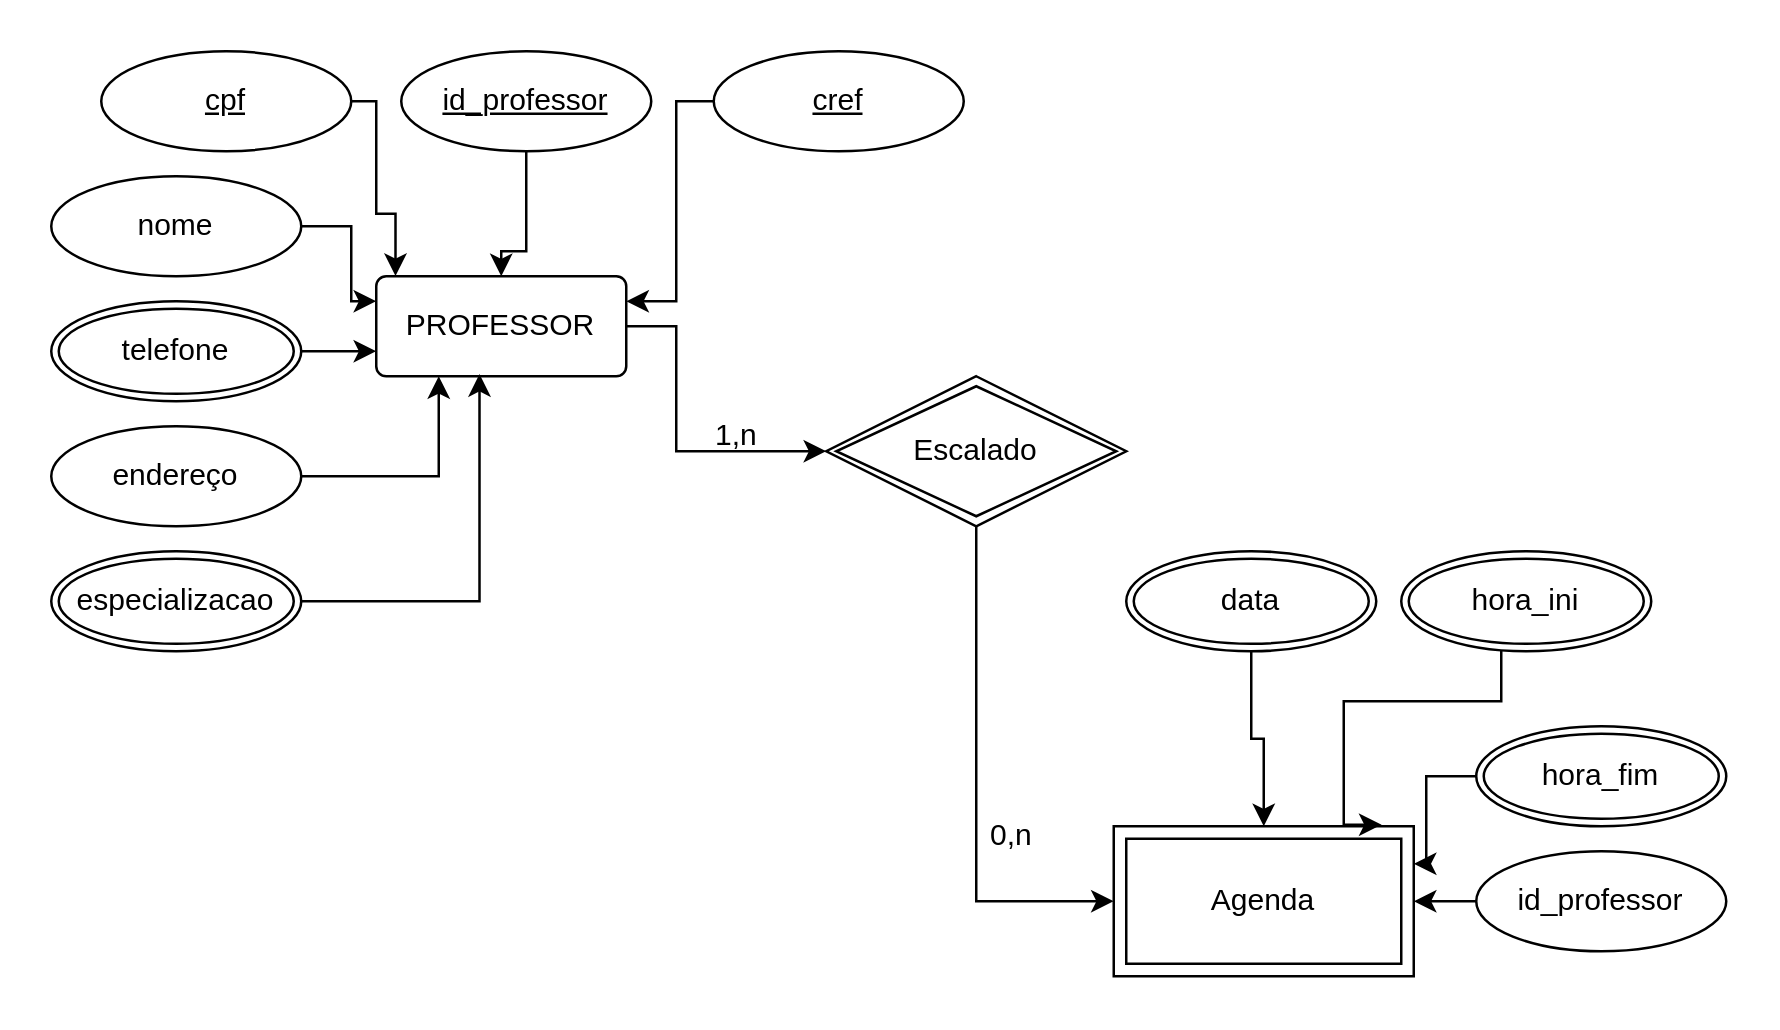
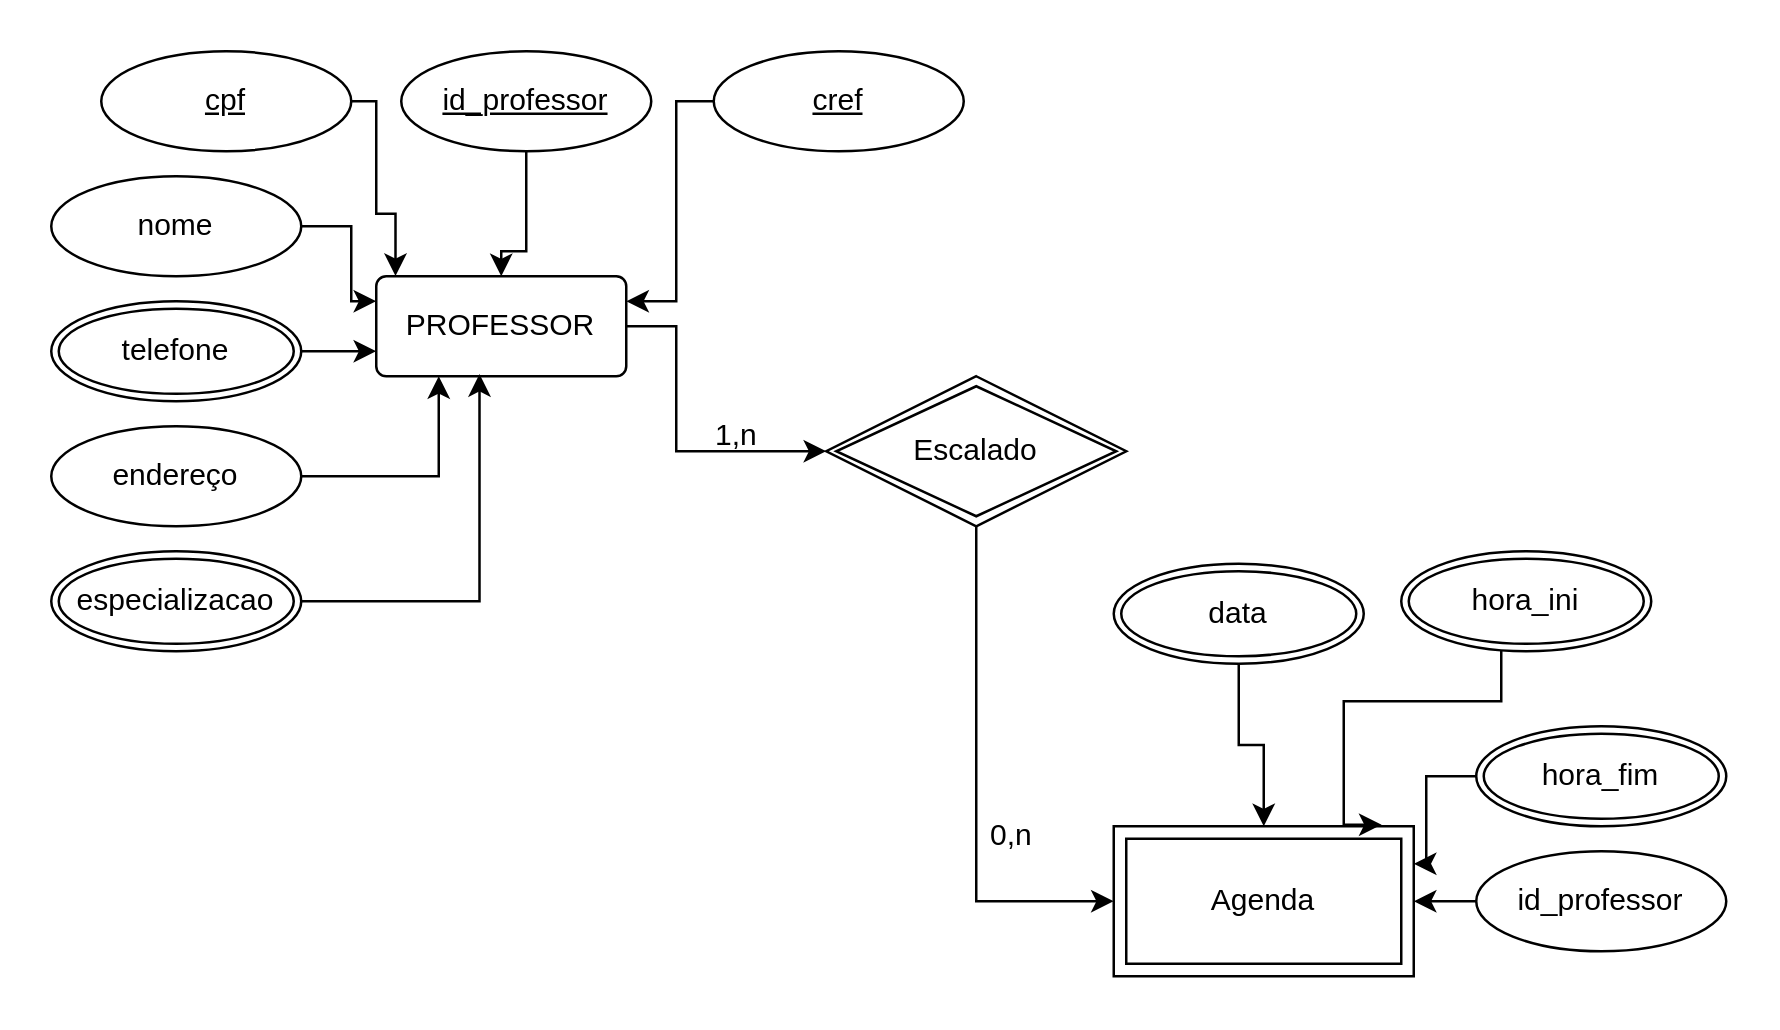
  <mxCell id="0" />
  <mxCell id="1" parent="0" />
  <mxCell id="2" value="Agenda" style="shape=ext;margin=3;double=1;whiteSpace=wrap;html=1;align=center;" parent="1" vertex="1"><mxGeometry x="445" y="330" width="120" height="60" as="geometry" /></mxCell>
  <mxCell id="3" value="" style="edgeStyle=orthogonalEdgeStyle;rounded=0;orthogonalLoop=1;jettySize=auto;html=1;" parent="1" source="4" target="2" edge="1"><mxGeometry relative="1" as="geometry" /></mxCell>
- <mxCell id="4" value="data" style="ellipse;shape=doubleEllipse;margin=3;whiteSpace=wrap;html=1;align=center;" parent="1" vertex="1"><mxGeometry x="450" y="220" width="100" height="40" as="geometry" /></mxCell>
+ <mxCell id="4" value="data" style="ellipse;shape=doubleEllipse;margin=3;whiteSpace=wrap;html=1;align=center;" parent="1" vertex="1"><mxGeometry x="445" y="225" width="100" height="40" as="geometry" /></mxCell>
  <mxCell id="5" style="edgeStyle=orthogonalEdgeStyle;rounded=0;orthogonalLoop=1;jettySize=auto;html=1;entryX=0.893;entryY=-0.01;entryDx=0;entryDy=0;entryPerimeter=0;" parent="1" source="6" target="2" edge="1"><mxGeometry relative="1" as="geometry"><Array as="points"><mxPoint x="600" y="280" /><mxPoint x="537" y="280" /></Array></mxGeometry></mxCell>
  <mxCell id="6" value="hora_ini" style="ellipse;shape=doubleEllipse;margin=3;whiteSpace=wrap;html=1;align=center;" parent="1" vertex="1"><mxGeometry x="560" y="220" width="100" height="40" as="geometry" /></mxCell>
  <mxCell id="7" style="edgeStyle=orthogonalEdgeStyle;rounded=0;orthogonalLoop=1;jettySize=auto;html=1;entryX=1;entryY=0.25;entryDx=0;entryDy=0;" parent="1" source="8" target="2" edge="1"><mxGeometry relative="1" as="geometry" /></mxCell>
  <mxCell id="8" value="hora_fim" style="ellipse;shape=doubleEllipse;margin=3;whiteSpace=wrap;html=1;align=center;" parent="1" vertex="1"><mxGeometry x="590" y="290" width="100" height="40" as="geometry" /></mxCell>
  <mxCell id="9" style="edgeStyle=orthogonalEdgeStyle;rounded=0;orthogonalLoop=1;jettySize=auto;html=1;" parent="1" source="10" target="2" edge="1"><mxGeometry relative="1" as="geometry" /></mxCell>
  <mxCell id="10" value="id_professor" style="ellipse;whiteSpace=wrap;html=1;align=center;" parent="1" vertex="1"><mxGeometry x="590" y="340" width="100" height="40" as="geometry" /></mxCell>
  <mxCell id="11" value="" style="edgeStyle=orthogonalEdgeStyle;rounded=0;orthogonalLoop=1;jettySize=auto;html=1;" parent="1" source="12" target="14" edge="1"><mxGeometry relative="1" as="geometry"><Array as="points"><mxPoint x="270" y="130" /></Array></mxGeometry></mxCell>
  <mxCell id="12" value="PROFESSOR" style="rounded=1;arcSize=10;whiteSpace=wrap;html=1;align=center;" parent="1" vertex="1"><mxGeometry x="150" y="110" width="100" height="40" as="geometry" /></mxCell>
  <mxCell id="13" style="edgeStyle=orthogonalEdgeStyle;rounded=0;orthogonalLoop=1;jettySize=auto;html=1;entryX=0;entryY=0.5;entryDx=0;entryDy=0;" parent="1" source="14" target="2" edge="1"><mxGeometry relative="1" as="geometry" /></mxCell>
  <mxCell id="14" value="Escalado" style="shape=rhombus;double=1;perimeter=rhombusPerimeter;whiteSpace=wrap;html=1;align=center;" parent="1" vertex="1"><mxGeometry x="330" y="150" width="120" height="60" as="geometry" /></mxCell>
  <mxCell id="15" style="edgeStyle=orthogonalEdgeStyle;rounded=0;orthogonalLoop=1;jettySize=auto;html=1;entryX=0.5;entryY=0;entryDx=0;entryDy=0;" parent="1" source="16" target="12" edge="1"><mxGeometry relative="1" as="geometry"><Array as="points"><mxPoint x="210" y="100" /><mxPoint x="200" y="100" /></Array></mxGeometry></mxCell>
  <mxCell id="16" value="id_professor" style="ellipse;whiteSpace=wrap;html=1;align=center;fontStyle=4;" parent="1" vertex="1"><mxGeometry x="160" y="20" width="100" height="40" as="geometry" /></mxCell>
  <mxCell id="17" style="edgeStyle=orthogonalEdgeStyle;rounded=0;orthogonalLoop=1;jettySize=auto;html=1;entryX=0.077;entryY=-0.002;entryDx=0;entryDy=0;entryPerimeter=0;" parent="1" source="18" target="12" edge="1"><mxGeometry relative="1" as="geometry"><Array as="points"><mxPoint x="150" y="40" /><mxPoint x="150" y="85" /><mxPoint x="158" y="85" /></Array></mxGeometry></mxCell>
  <mxCell id="18" value="cpf" style="ellipse;whiteSpace=wrap;html=1;align=center;fontStyle=4" parent="1" vertex="1"><mxGeometry x="40" y="20" width="100" height="40" as="geometry" /></mxCell>
  <mxCell id="19" style="edgeStyle=orthogonalEdgeStyle;rounded=0;orthogonalLoop=1;jettySize=auto;html=1;entryX=0;entryY=0.25;entryDx=0;entryDy=0;" parent="1" source="20" target="12" edge="1"><mxGeometry relative="1" as="geometry" /></mxCell>
  <mxCell id="20" value="nome" style="ellipse;whiteSpace=wrap;html=1;align=center;" parent="1" vertex="1"><mxGeometry x="20" width="100" height="40" as="geometry" y="70" /></mxCell>
  <mxCell id="21" style="edgeStyle=orthogonalEdgeStyle;rounded=0;orthogonalLoop=1;jettySize=auto;html=1;exitX=0.5;exitY=1;exitDx=0;exitDy=0;" parent="1" source="18" target="18" edge="1"><mxGeometry relative="1" as="geometry" /></mxCell>
  <mxCell id="22" style="edgeStyle=orthogonalEdgeStyle;rounded=0;orthogonalLoop=1;jettySize=auto;html=1;entryX=0;entryY=0.75;entryDx=0;entryDy=0;" parent="1" source="23" target="12" edge="1"><mxGeometry relative="1" as="geometry" /></mxCell>
  <mxCell id="23" value="telefone" style="ellipse;shape=doubleEllipse;margin=3;whiteSpace=wrap;html=1;align=center;" parent="1" vertex="1"><mxGeometry x="20" y="120" width="100" height="40" as="geometry" /></mxCell>
  <mxCell id="24" style="edgeStyle=orthogonalEdgeStyle;rounded=0;orthogonalLoop=1;jettySize=auto;html=1;entryX=0.25;entryY=1;entryDx=0;entryDy=0;" parent="1" source="25" target="12" edge="1"><mxGeometry relative="1" as="geometry" /></mxCell>
  <mxCell id="25" value="endereço" style="ellipse;whiteSpace=wrap;html=1;align=center;" parent="1" vertex="1"><mxGeometry x="20" y="170" width="100" height="40" as="geometry" /></mxCell>
  <mxCell id="26" style="edgeStyle=orthogonalEdgeStyle;rounded=0;orthogonalLoop=1;jettySize=auto;html=1;entryX=1;entryY=0.25;entryDx=0;entryDy=0;" parent="1" source="27" target="12" edge="1"><mxGeometry relative="1" as="geometry"><Array as="points"><mxPoint x="270" y="120" /></Array></mxGeometry></mxCell>
  <mxCell id="27" value="cref" style="ellipse;whiteSpace=wrap;html=1;align=center;fontStyle=4" parent="1" vertex="1"><mxGeometry x="285" y="20" width="100" height="40" as="geometry" /></mxCell>
  <mxCell id="28" style="edgeStyle=orthogonalEdgeStyle;rounded=0;orthogonalLoop=1;jettySize=auto;html=1;entryX=0.413;entryY=0.978;entryDx=0;entryDy=0;entryPerimeter=0;" parent="1" source="29" target="12" edge="1"><mxGeometry relative="1" as="geometry" /></mxCell>
  <mxCell id="29" value="especializacao" style="ellipse;shape=doubleEllipse;margin=3;whiteSpace=wrap;html=1;align=center;" parent="1" vertex="1"><mxGeometry x="20" y="220" width="100" height="40" as="geometry" /></mxCell>
  <mxCell id="30" value="0,n" style="text;strokeColor=none;fillColor=none;spacingLeft=4;spacingRight=4;overflow=hidden;rotatable=0;points=[[0,0.5],[1,0.5]];portConstraint=eastwest;fontSize=12;" parent="1" vertex="1"><mxGeometry x="390" y="320" width="40" height="30" as="geometry" /></mxCell>
  <mxCell id="31" value="1,n" style="text;strokeColor=none;fillColor=none;spacingLeft=4;spacingRight=4;overflow=hidden;rotatable=0;points=[[0,0.5],[1,0.5]];portConstraint=eastwest;fontSize=12;" parent="1" vertex="1"><mxGeometry x="280" y="160" width="40" height="30" as="geometry" /></mxCell>
